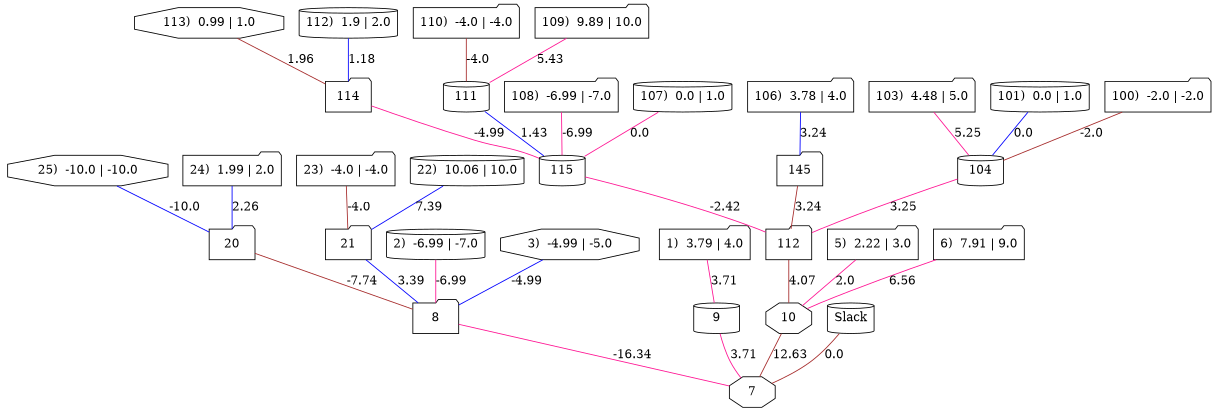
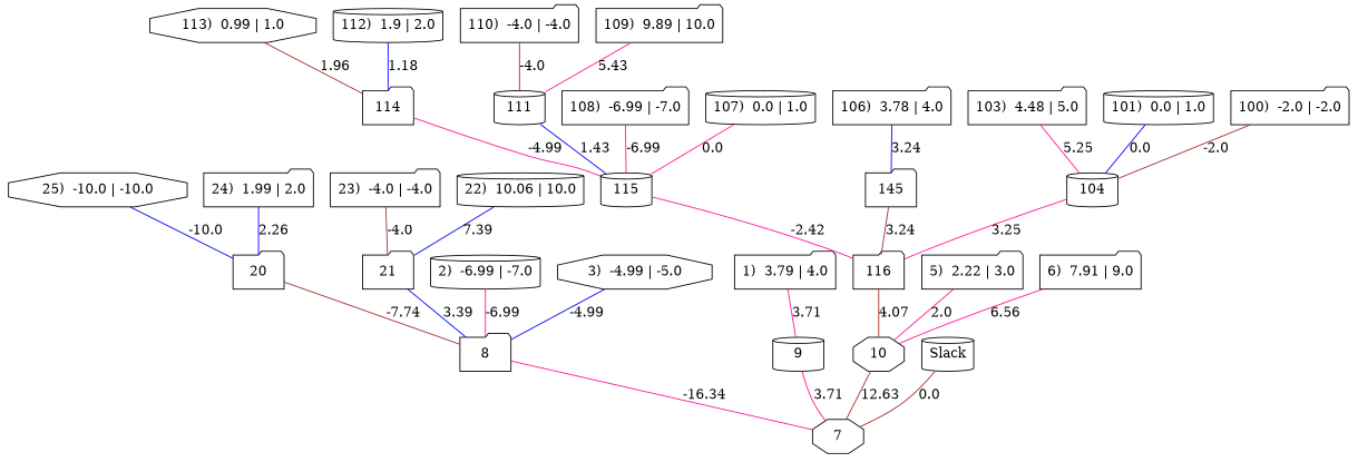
  strict graph {
    node [shape=folder]
    edge [color=deeppink]
    n1 [label=7 shape=octagon]
    n2 [label=8]
    n3 [label=20]
    n4 [label="25)  -10.0 | -10.0" shape=octagon]
    n5 [label="24)  1.99 | 2.0"]
    n6 [label=21]
    n7 [label="23)  -4.0 | -4.0"]
    n8 [label="22)  10.06 | 10.0" shape=cylinder]
    n9 [label="2)  -6.99 | -7.0" shape=cylinder]
    n10 [label="3)  -4.99 | -5.0" shape=octagon]
    n11 [label=9 shape=cylinder]
    n12 [label="1)  3.79 | 4.0"]
    n13 [label=10 shape=octagon]
-   n14 [label=112]
+   n14 [label=116]
    n15 [label=115 shape=cylinder]
    n16 [label=114]
    n17 [label="113)  0.99 | 1.0" shape=octagon]
    n18 [label="112)  1.9 | 2.0" shape=cylinder]
    n19 [label=111 shape=cylinder]
    n20 [label="110)  -4.0 | -4.0"]
    n21 [label="109)  9.89 | 10.0"]
    n22 [label="108)  -6.99 | -7.0"]
    n23 [label="107)  0.0 | 1.0" shape=cylinder]
    n24 [label=145]
    n25 [label="106)  3.78 | 4.0"]
    n26 [label=104 shape=cylinder]
    n27 [label="103)  4.48 | 5.0"]
    n28 [label="101)  0.0 | 1.0" shape=cylinder]
    n29 [label="100)  -2.0 | -2.0"]
    n30 [label="5)  2.22 | 3.0"]
    n31 [label="6)  7.91 | 9.0"]
    n32 [label=Slack shape=cylinder]
    n2 -- n1 [label=-16.34]
    n3 -- n2 [color=brown label=-7.74]
    n4 -- n3 [color=blue label=-10.0]
    n5 -- n3 [color=blue label=2.26]
    n6 -- n2 [color=blue label=3.39]
    n7 -- n6 [color=brown label=-4.0]
    n8 -- n6 [color=blue label=7.39]
    n9 -- n2 [label=-6.99]
    n10 -- n2 [color=blue label=-4.99]
    n11 -- n1 [label=3.71]
    n12 -- n11 [label=3.71]
    n13 -- n1 [color=brown label=12.63]
    n14 -- n13 [color=brown label=4.07]
    n15 -- n14 [label=-2.42]
    n16 -- n15 [label=-4.99]
    n17 -- n16 [color=brown label=1.96]
    n18 -- n16 [color=blue label=1.18]
    n19 -- n15 [color=blue label=1.43]
    n20 -- n19 [color=brown label=-4.0]
    n21 -- n19 [label=5.43]
    n22 -- n15 [label=-6.99]
    n23 -- n15 [label=0.0]
    n24 -- n14 [color=brown label=3.24]
    n25 -- n24 [color=blue label=3.24]
    n26 -- n14 [label=3.25]
    n27 -- n26 [label=5.25]
    n28 -- n26 [color=blue label=0.0]
    n29 -- n26 [color=brown label=-2.0]
    n30 -- n13 [label=2.0]
    n31 -- n13 [label=6.56]
    n32 -- n1 [color=brown label=0.0]
  }
